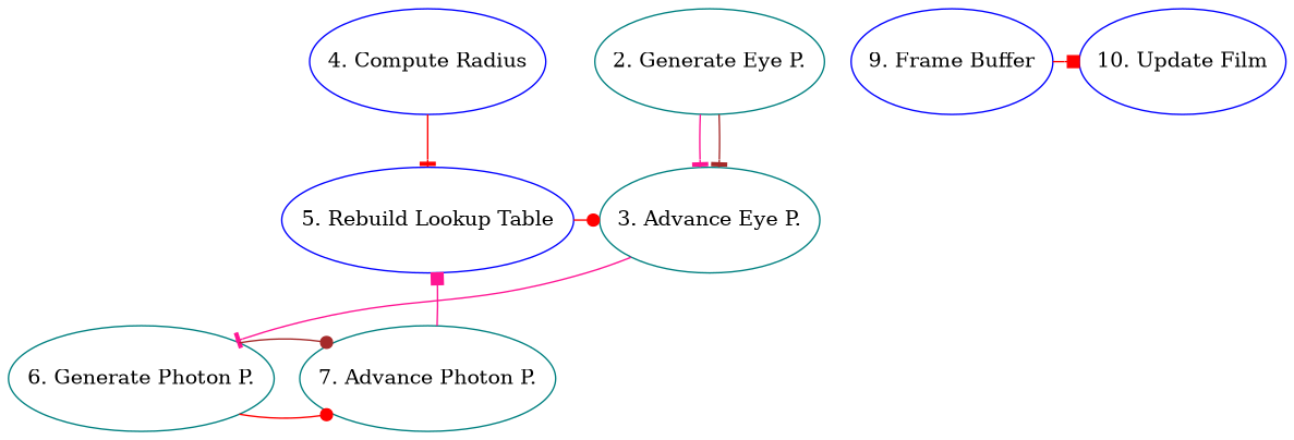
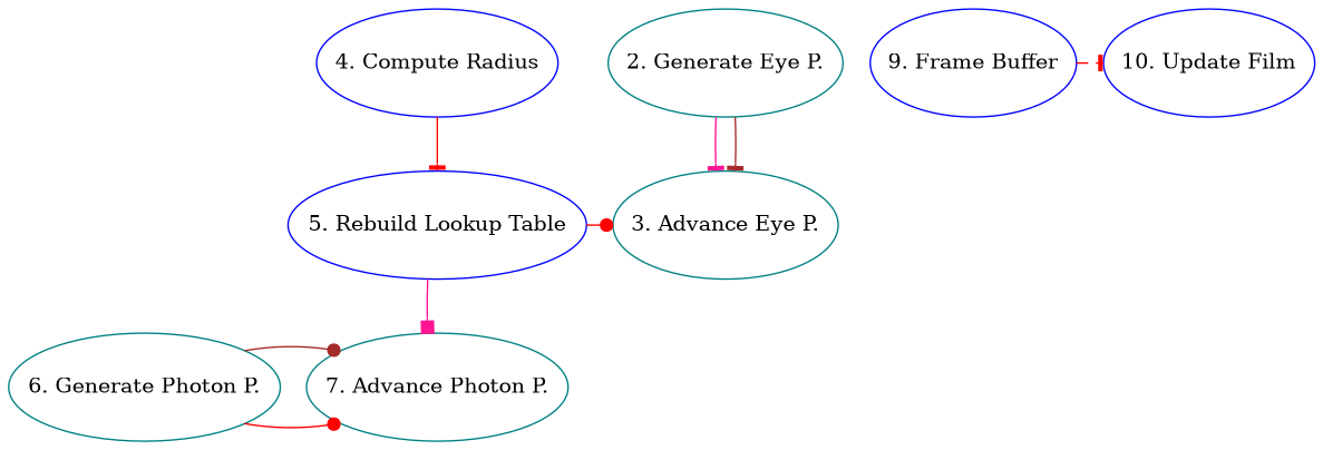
  digraph {
    node [color=teal]
    edge [arrowhead=tee color=red]
    n1 [height=1 label="3. Advance Eye P." width=1]
    n2 [color=blue height=1 label="5. Rebuild Lookup Table" width=1]
    n3 [height=1 label="6. Generate Photon P." width=1]
    n4 [height=1 label="7. Advance Photon P." width=1]
    n5 [color=blue height=1 label="9. Frame Buffer" width=1]
    n6 [color=blue height=1 label="10. Update Film" width=1]
    n7 [height=1 label="2. Generate Eye P." width=1]
    n8 [color=blue height=1 label="4. Compute Radius" width=1]
    subgraph sub_1 {
      rank=same
      n1
      n2
    }
    subgraph sub_2 {
      rank=same
      n3
      n4
    }
    subgraph sub_3 {
      rank=same
      n5
      n6
    }
-   n1 -> n3 [color=deeppink]
    n2 -> n1 [arrowhead=dot]
-   n4 -> n2 [arrowhead=box color=deeppink]
+   n2 -> n4 [arrowhead=box color=deeppink]
    n3 -> n4 [arrowhead=dot]
    n3 -> n4 [arrowhead=dot color=brown]
-   n5 -> n6 [arrowhead=box]
+   n5 -> n6
    n7 -> n1 [color=deeppink]
    n7 -> n1 [color=brown]
    n8 -> n2
  }
